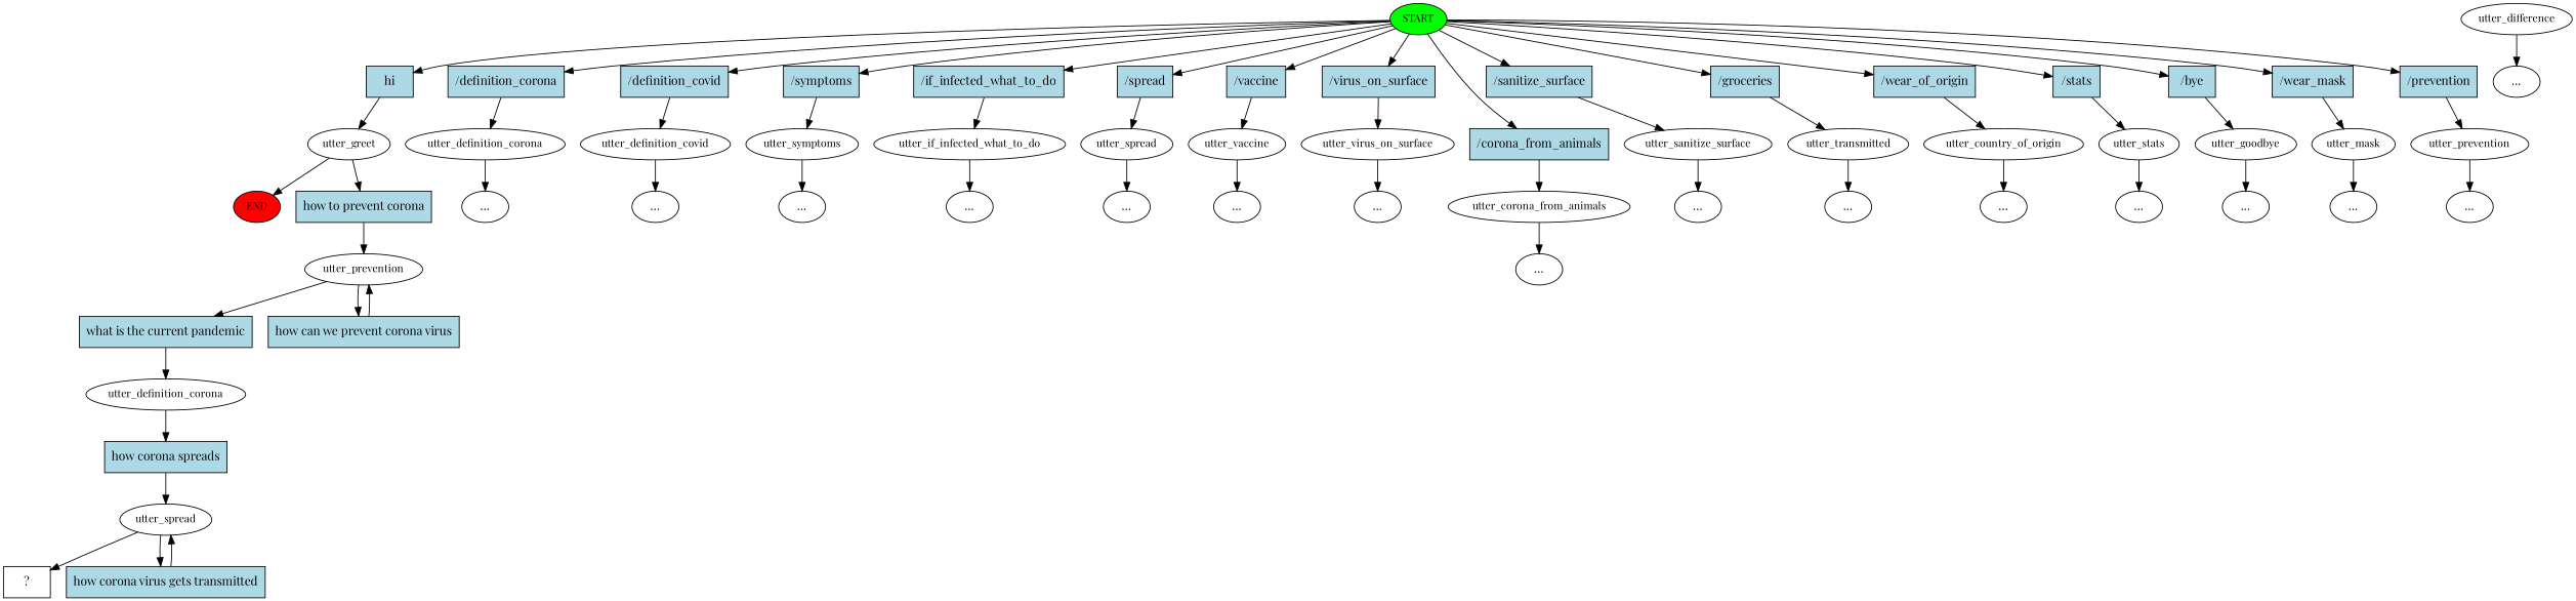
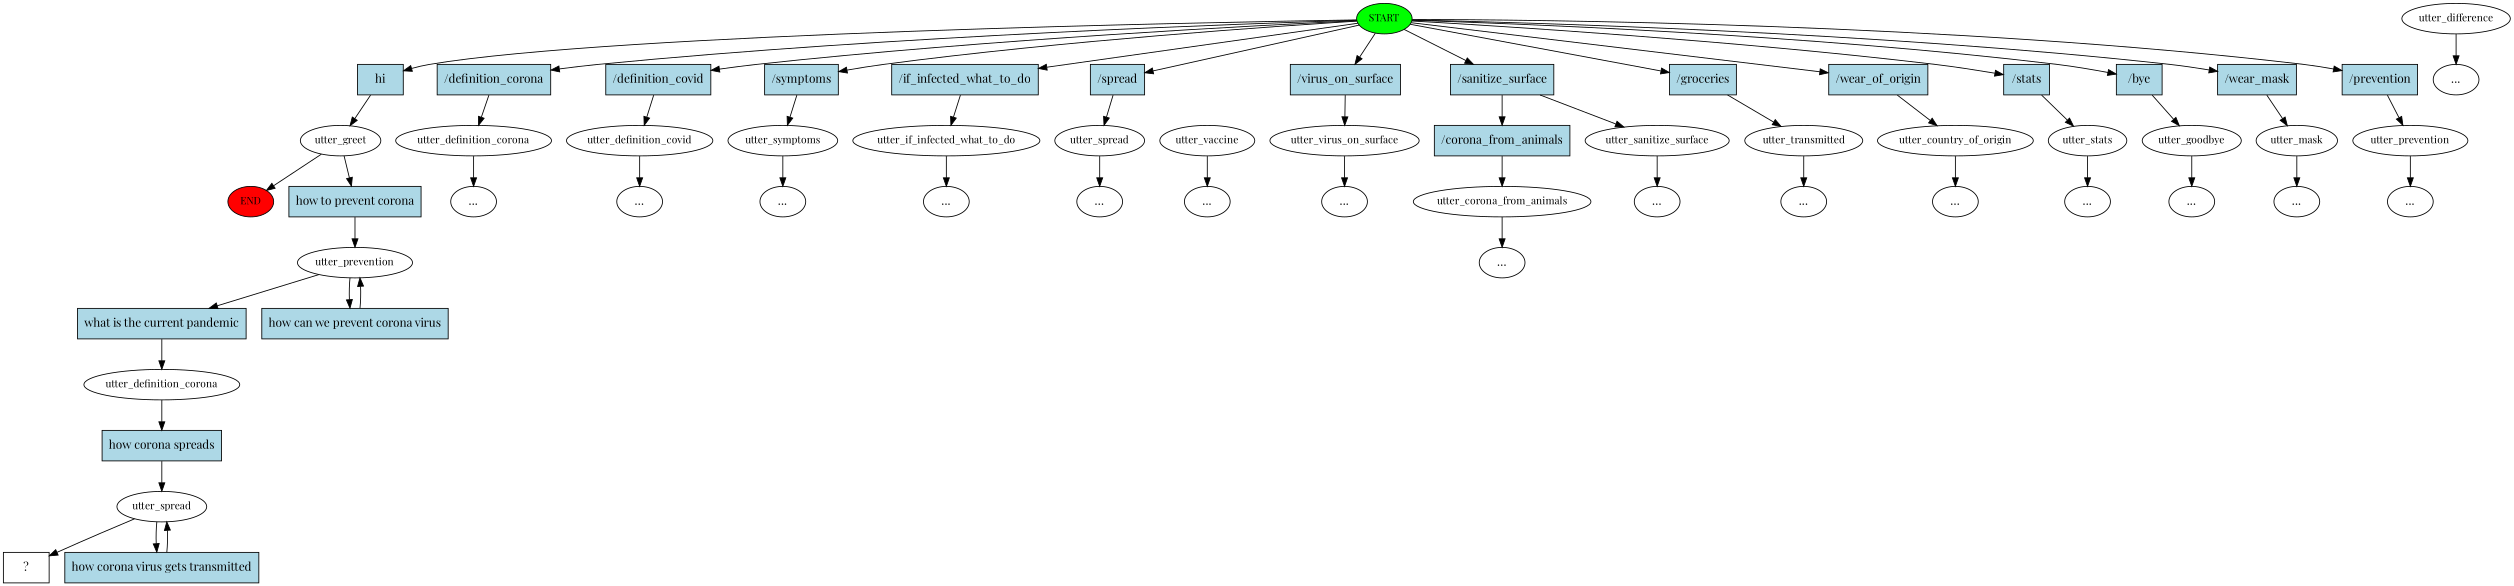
  digraph {
    fontname="Playfair Display"
    node [fontname="Playfair Display"]
    edge [fontname="Playfair Display"]
    n1 [fillcolor=green fontsize=12 label=START style=filled]
    n2 [fillcolor=lightblue label=hi shape=rect style=filled]
    n3 [fillcolor=lightblue label="/definition_corona" shape=rect style=filled]
    n4 [fillcolor=lightblue label="/definition_covid" shape=rect style=filled]
    n5 [fillcolor=lightblue label="/symptoms" shape=rect style=filled]
    n6 [fillcolor=lightblue label="/if_infected_what_to_do" shape=rect style=filled]
    n7 [fillcolor=lightblue label="/spread" shape=rect style=filled]
-   n8 [fillcolor=lightblue label="/vaccine" shape=rect style=filled]
    n9 [fillcolor=lightblue label="/virus_on_surface" shape=rect style=filled]
    n10 [fillcolor=lightblue label="/sanitize_surface" shape=rect style=filled]
    n11 [fillcolor=lightblue label="/groceries" shape=rect style=filled]
    n12 [fillcolor=lightblue label="/corona_from_animals" shape=rect style=filled]
    n13 [fillcolor=lightblue label="/wear_of_origin" shape=rect style=filled]
    n14 [fillcolor=lightblue label="/stats" shape=rect style=filled]
    n15 [fillcolor=lightblue label="/bye" shape=rect style=filled]
    n16 [fillcolor=lightblue label="/wear_mask" shape=rect style=filled]
    n17 [fillcolor=lightblue label="/prevention" shape=rect style=filled]
    n18 [fontsize=12 label=utter_greet]
    n19 [fontsize=12 label=utter_definition_corona]
    n20 [fontsize=12 label=utter_definition_covid]
    n21 [fontsize=12 label=utter_symptoms]
    n22 [fontsize=12 label=utter_if_infected_what_to_do]
    n23 [fontsize=12 label=utter_spread]
    n24 [fontsize=12 label=utter_vaccine]
    n25 [fontsize=12 label=utter_virus_on_surface]
    n26 [fontsize=12 label=utter_sanitize_surface]
    n27 [fontsize=12 label=utter_transmitted]
    n28 [fontsize=12 label=utter_corona_from_animals]
    n29 [fontsize=12 label=utter_country_of_origin]
    n30 [fontsize=12 label=utter_stats]
    n31 [fontsize=12 label=utter_goodbye]
    n32 [fontsize=12 label=utter_mask]
    n33 [fontsize=12 label=utter_prevention]
    n34 [fillcolor=red fontsize=12 label=END style=filled]
    n35 [fillcolor=lightblue label="how to prevent corona" shape=rect style=filled]
    n36 [fontsize=12 label=utter_prevention]
    n37 [label="..."]
    n38 [label="..."]
    n39 [fontsize=12 label=utter_difference]
    n40 [label="..."]
    n41 [label="..."]
    n42 [label="..."]
    n43 [label="..."]
    n44 [label="..."]
    n45 [label="..."]
    n46 [label="..."]
    n47 [label="..."]
    n48 [label="..."]
    n49 [label="..."]
    n50 [label="..."]
    n51 [label="..."]
    n52 [label="..."]
    n53 [label="..."]
    n54 [fillcolor=lightblue label="what is the current pandemic" shape=rect style=filled]
    n55 [fillcolor=lightblue label="how can we prevent corona virus" shape=rect style=filled]
    n56 [fontsize=12 label=utter_definition_corona]
    n57 [fillcolor=lightblue label="how corona spreads" shape=rect style=filled]
    n58 [fontsize=12 label=utter_spread]
    n59 [label="  ?  " shape=rect]
    n60 [fillcolor=lightblue label="how corona virus gets transmitted" shape=rect style=filled]
    n1 -> n2
    n1 -> n3
    n1 -> n4
    n1 -> n5
    n1 -> n6
    n1 -> n7
-   n1 -> n8
    n1 -> n9
    n1 -> n10
    n1 -> n11
-   n1 -> n12
+   n10 -> n12
    n1 -> n13
    n1 -> n14
    n1 -> n15
    n1 -> n16
    n1 -> n17
    n2 -> n18
    n3 -> n19
    n4 -> n20
    n5 -> n21
    n6 -> n22
    n7 -> n23
-   n8 -> n24
    n9 -> n25
    n10 -> n26
    n11 -> n27
    n12 -> n28
    n13 -> n29
    n14 -> n30
    n15 -> n31
    n16 -> n32
    n17 -> n33
    n18 -> n34
    n18 -> n35
    n19 -> n37
    n20 -> n38
    n21 -> n41
    n22 -> n42
    n23 -> n43
    n24 -> n44
    n25 -> n45
    n26 -> n46
    n27 -> n47
    n28 -> n48
    n29 -> n49
    n30 -> n50
    n31 -> n51
    n32 -> n52
    n33 -> n53
    n35 -> n36
    n36 -> n54
    n36 -> n55
    n39 -> n40
    n54 -> n56
    n55 -> n36
    n56 -> n57
    n57 -> n58
    n58 -> n59
    n58 -> n60
    n60 -> n58
  }
